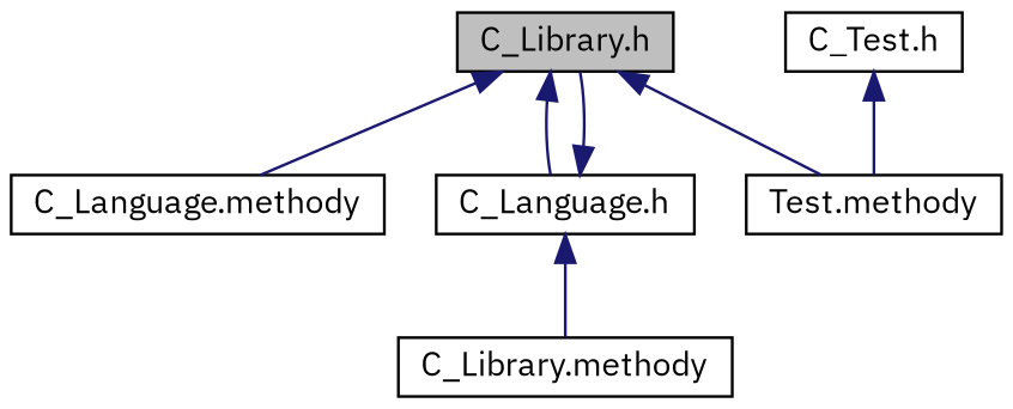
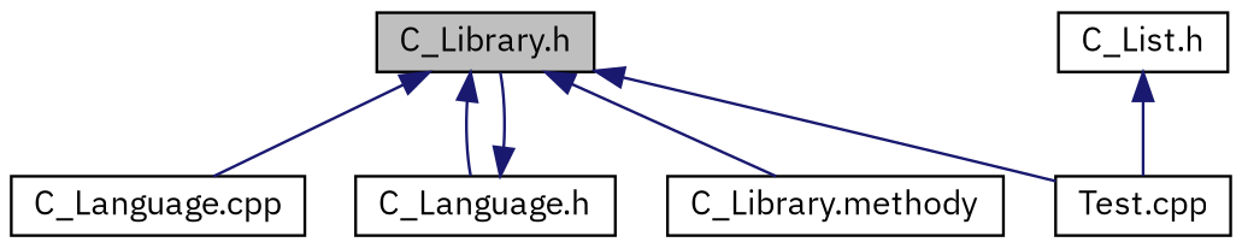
  digraph {
    fontname="IBM Plex Sans"
    node [color=black fillcolor=white fontname="IBM Plex Sans" fontsize=12 shape=record style=filled]
    edge [color=midnightblue dir=back fontname="IBM Plex Sans" fontsize=12 labelfontname=Helvetica labelfontsize=12 style=solid]
    n1 [fillcolor=grey75 fontcolor=black height=0.2 label="C_Library.h" width=0.4]
-   n2 [height=0.2 label="C_Language.methody" width=0.4]
+   n2 [height=0.2 label="C_Language.cpp" width=0.4]
    n3 [height=0.2 label="C_Language.h" width=0.4]
    n4 [height=0.2 label="C_Library.methody" width=0.4]
-   n5 [height=0.2 label="Test.methody" width=0.4]
-   n6 [height=0.2 label="C_Test.h" width=0.4]
+   n5 [height=0.2 label="Test.cpp" width=0.4]
+   n6 [height=0.2 label="C_List.h" width=0.4]
    n1 -> n2
    n1 -> n3
-   n3 -> n4
+   n1 -> n4
    n1 -> n5
    n3 -> n1
    n6 -> n5
  }
